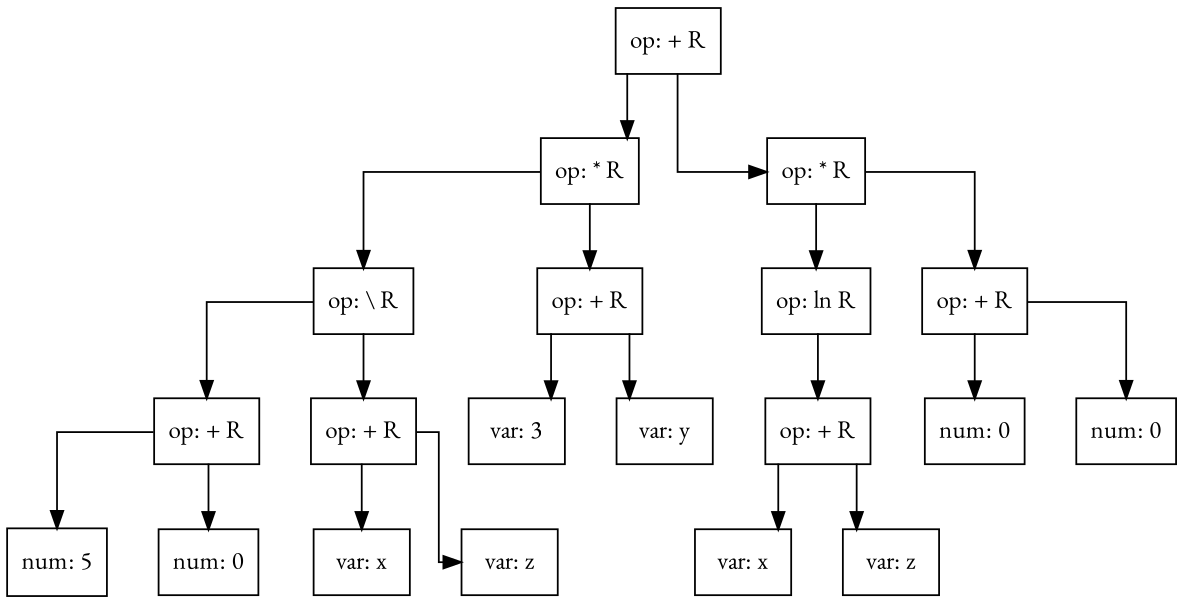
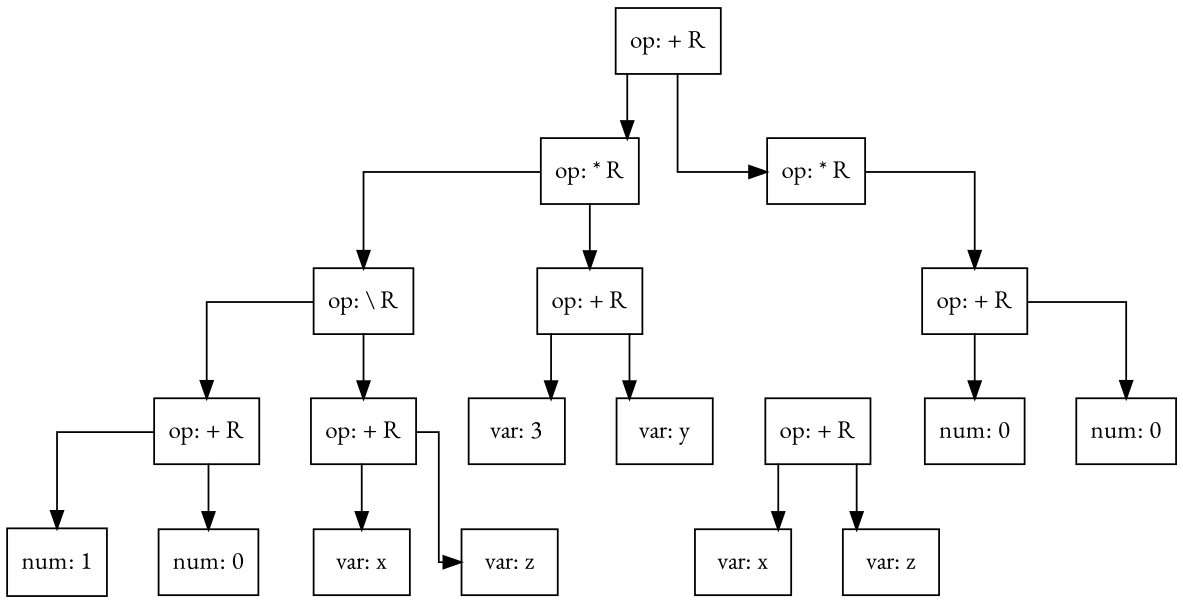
  digraph {
    fontname="EB Garamond"
    fontsize=70
    labelloc=t
    nodesep=0.4
    rankdir=TB
    splines=ortho
    node [fontname="EB Garamond" shape=record]
    edge [fontname="EB Garamond"]
    n1 [label="op:  +  R"]
    n2 [label="op:  *  R"]
    n3 [label="op:  *  R"]
    n4 [label="op:  \\  R"]
    n5 [label="op:  +  R"]
-   n6 [label="op: ln R"]
    n7 [label="op:  +  R"]
    n8 [label="op:  +  R"]
    n9 [label="op:  +  R"]
    n10 [label="var: 3"]
    n11 [label="var: y"]
-   n12 [label="num: 5"]
+   n12 [label="num: 1"]
    n13 [label="num: 0"]
    n14 [label="var: x"]
    n15 [label="var: z"]
    n16 [label="op:  +  R"]
    n17 [label="num: 0"]
    n18 [label="num: 0"]
    n19 [label="var: x"]
    n20 [label="var: z"]
    n1 -> n2
    n1 -> n3
    n2 -> n4
    n2 -> n5
-   n3 -> n6
    n3 -> n7
    n4 -> n8
    n4 -> n9
    n5 -> n10
    n5 -> n11
-   n6 -> n16
    n7 -> n17
    n7 -> n18
    n8 -> n12
    n8 -> n13
    n9 -> n14
    n9 -> n15
    n16 -> n19
    n16 -> n20
  }
